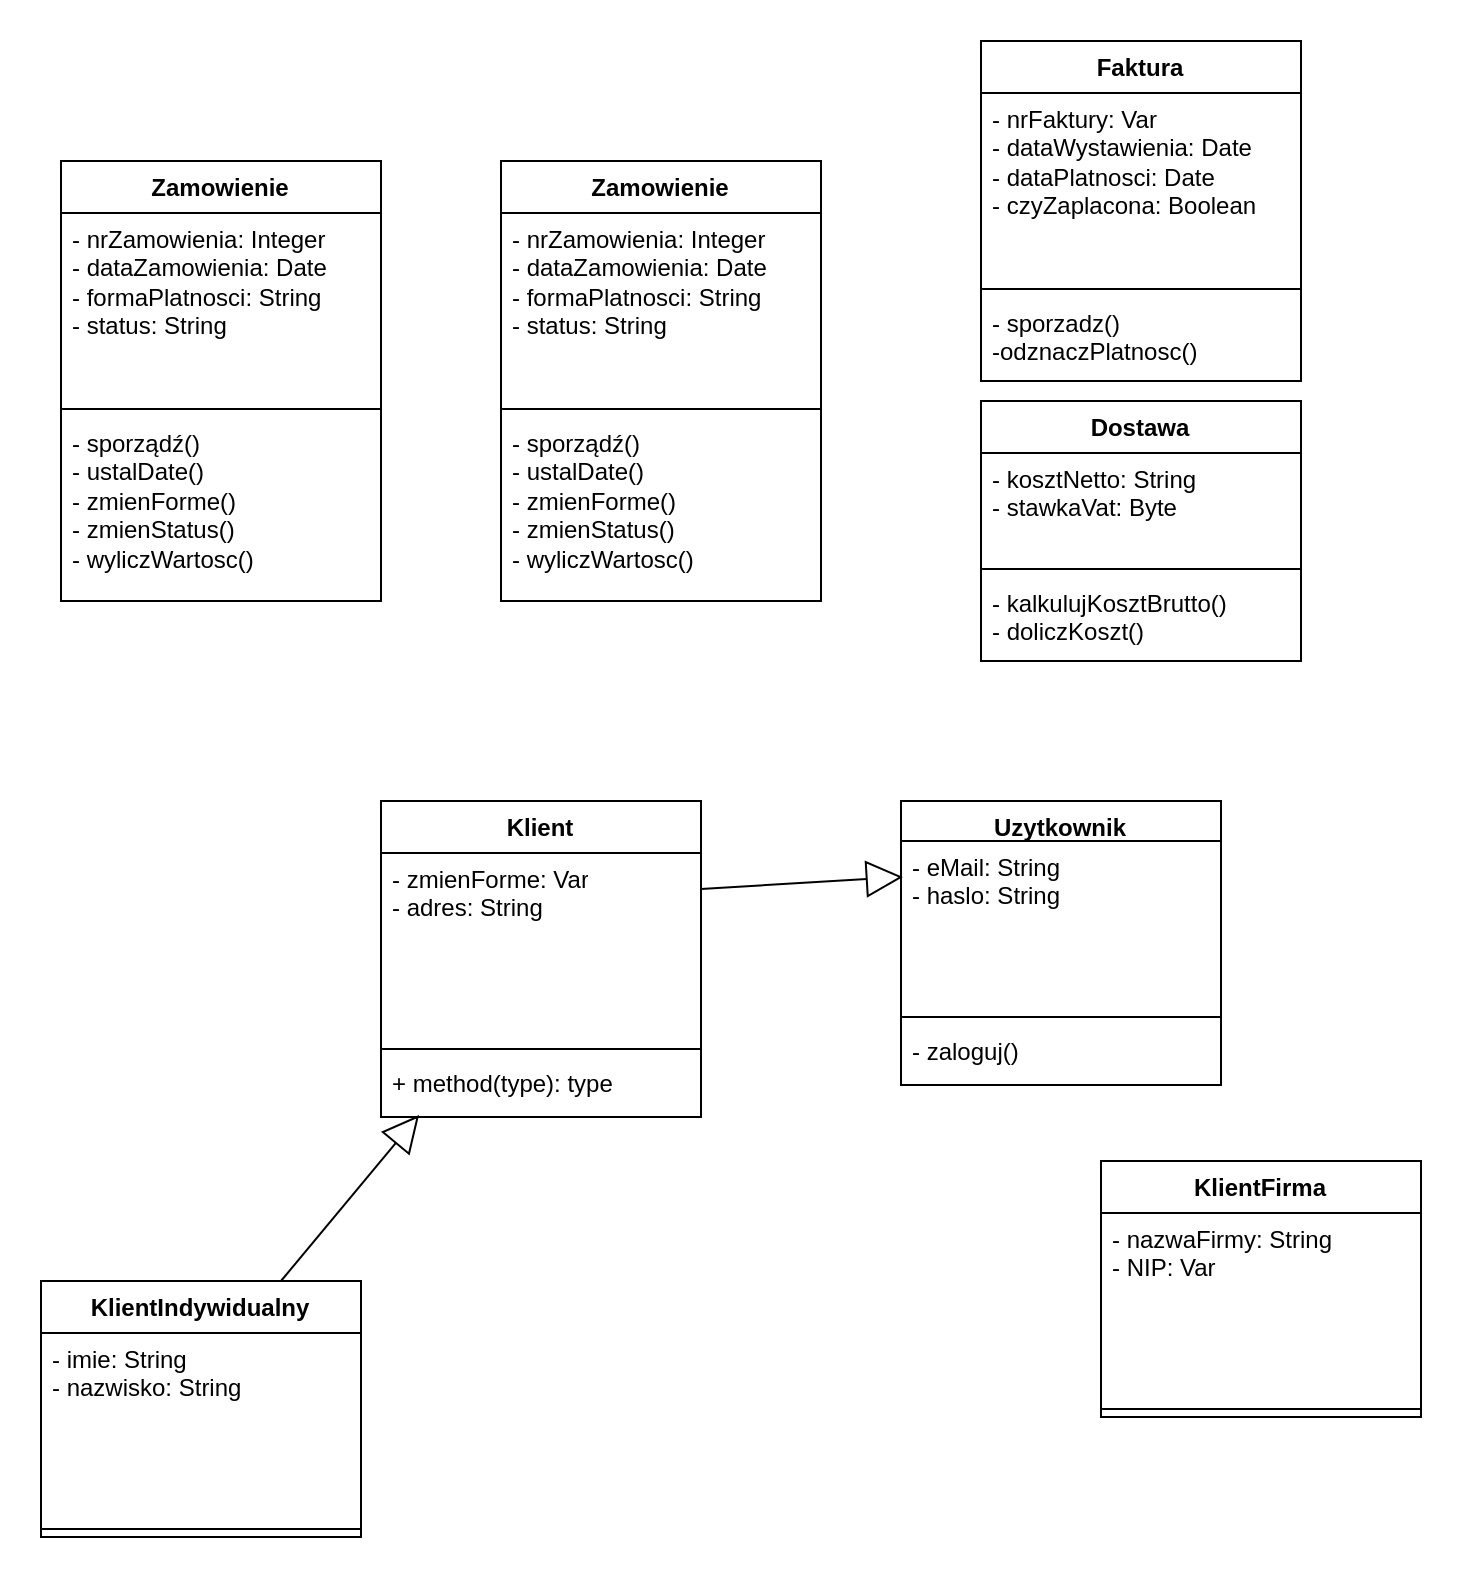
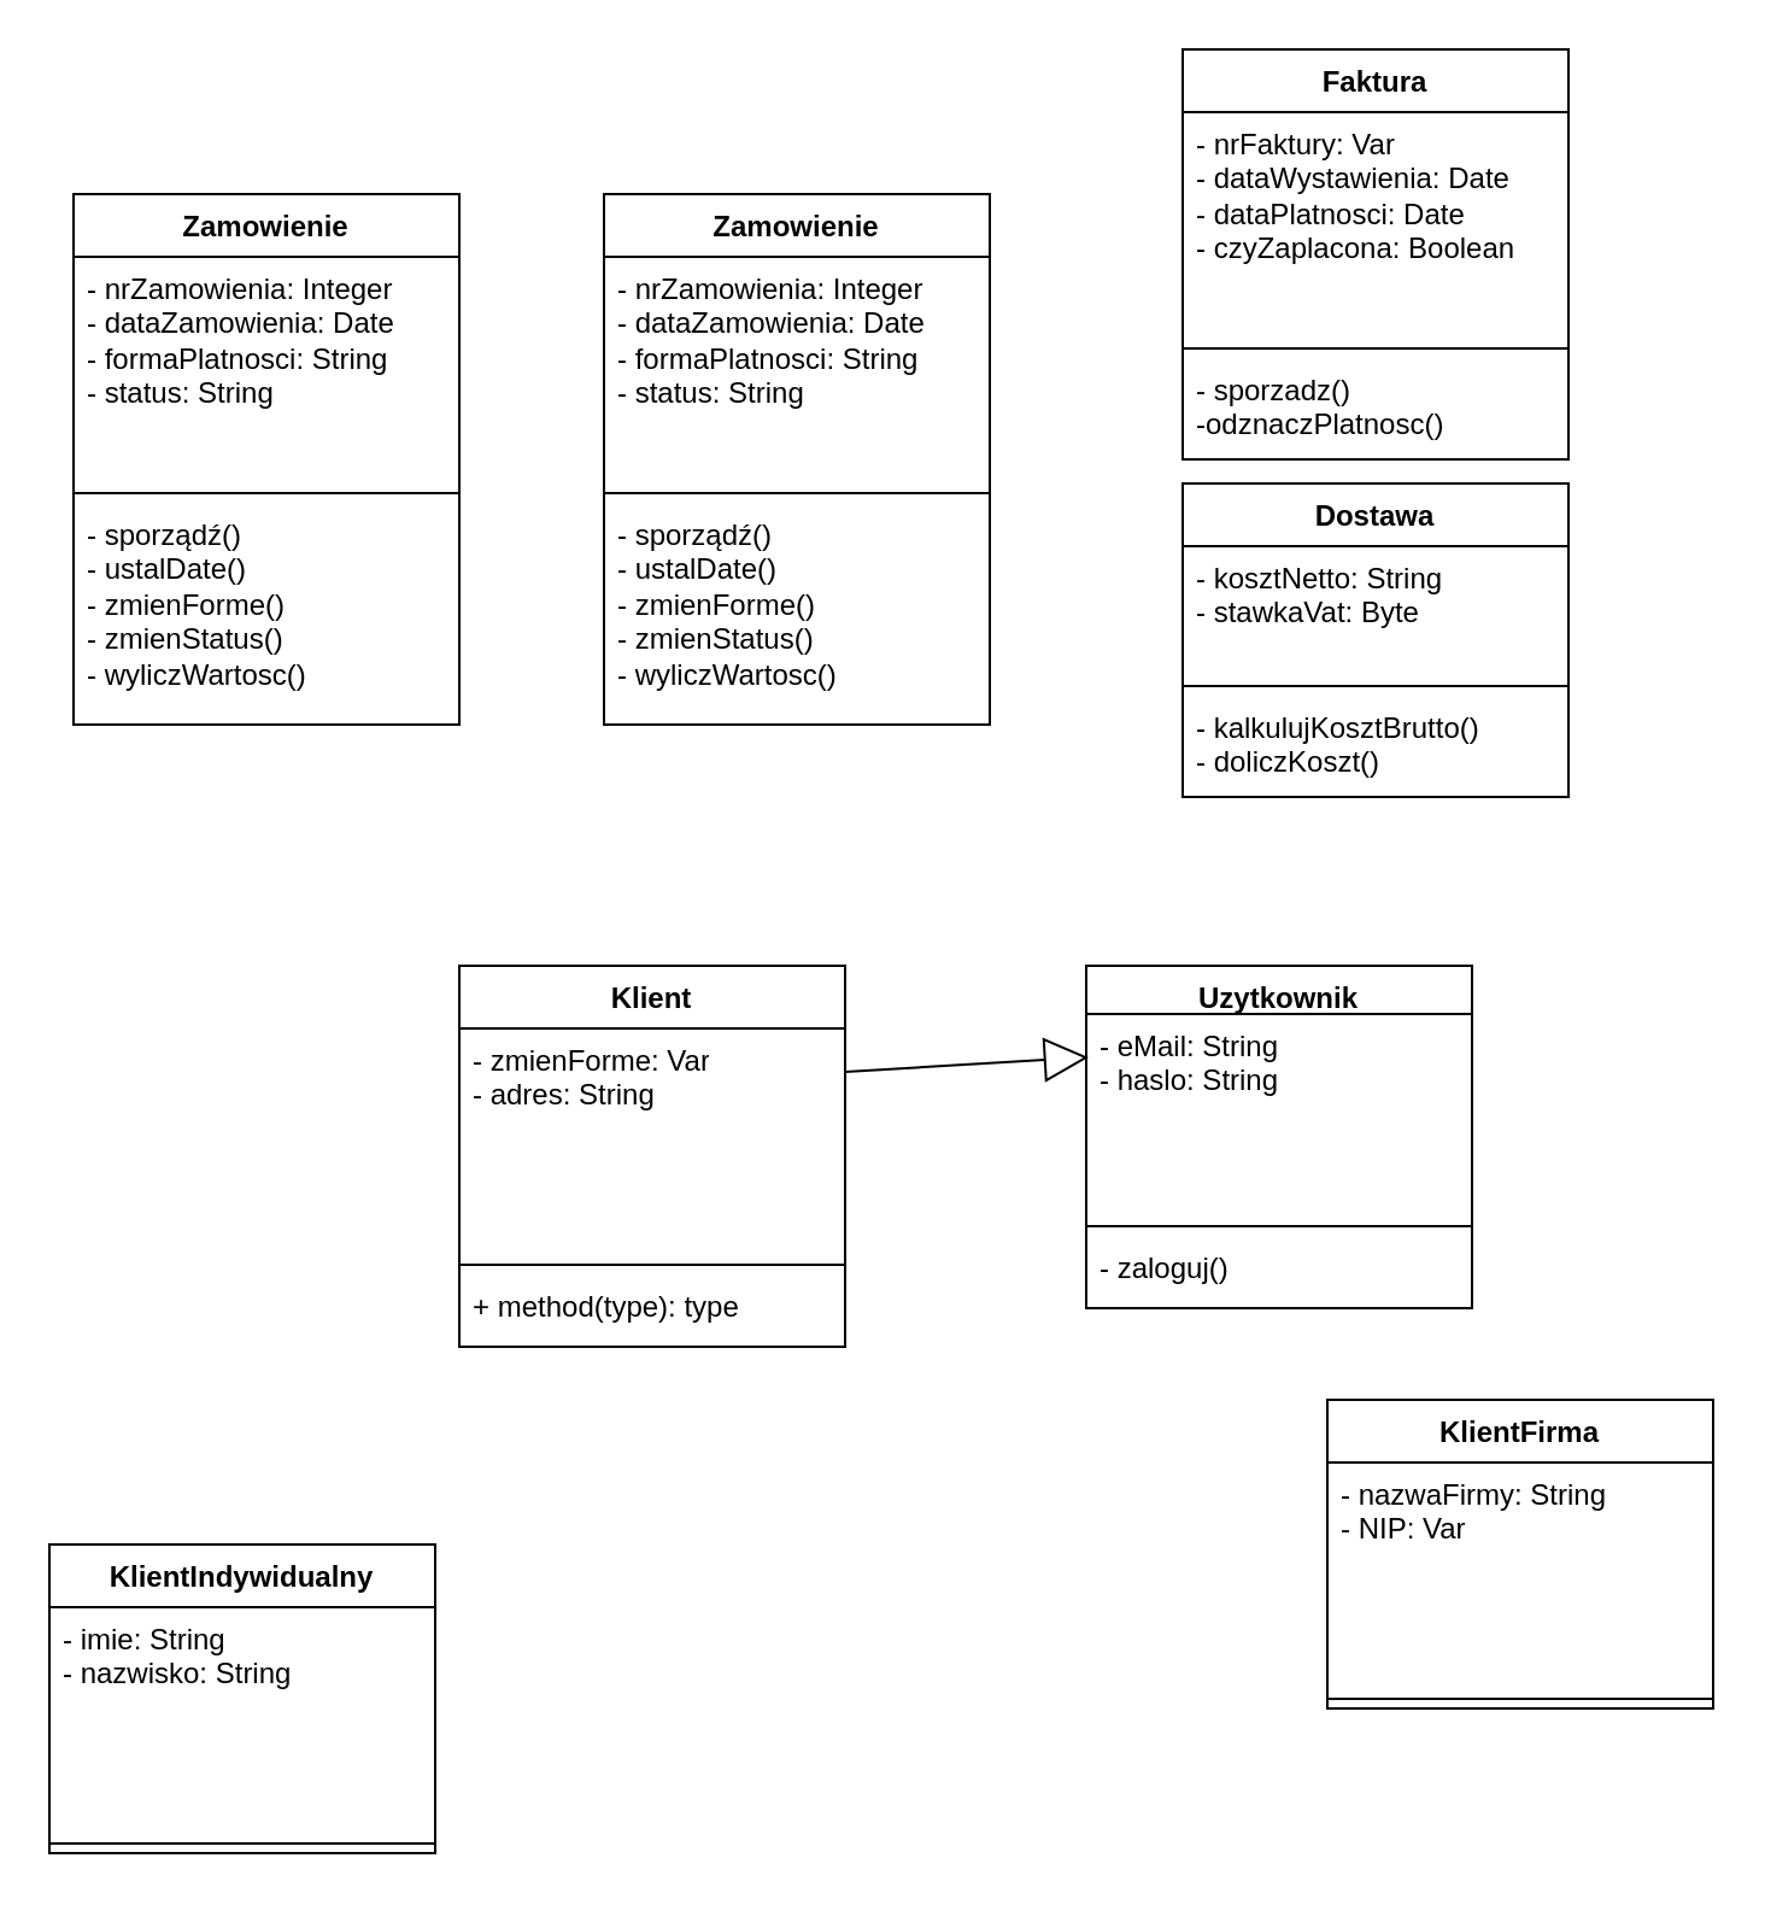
  <mxCell id="0" />
  <mxCell id="1" parent="0" />
  <mxCell id="2" value="Klient" style="swimlane;fontStyle=1;align=center;verticalAlign=top;childLayout=stackLayout;horizontal=1;startSize=26;horizontalStack=0;resizeParent=1;resizeParentMax=0;resizeLast=0;collapsible=1;marginBottom=0;whiteSpace=wrap;html=1;" vertex="1" parent="1"><mxGeometry x="190" y="400" width="160" height="158" as="geometry" /></mxCell>
  <mxCell id="3" value="&lt;div&gt;- zmienForme: Var&lt;/div&gt;&lt;div&gt;- adres: String&lt;/div&gt;" style="text;strokeColor=none;fillColor=none;align=left;verticalAlign=top;spacingLeft=4;spacingRight=4;overflow=hidden;rotatable=0;points=[[0,0.5],[1,0.5]];portConstraint=eastwest;whiteSpace=wrap;html=1;" vertex="1" parent="2"><mxGeometry y="26" width="160" height="94" as="geometry" /></mxCell>
  <mxCell id="4" value="" style="line;strokeWidth=1;fillColor=none;align=left;verticalAlign=middle;spacingTop=-1;spacingLeft=3;spacingRight=3;rotatable=0;labelPosition=right;points=[];portConstraint=eastwest;strokeColor=inherit;" vertex="1" parent="2"><mxGeometry y="120" width="160" height="8" as="geometry" /></mxCell>
  <mxCell id="5" value="+ method(type): type" style="text;strokeColor=none;fillColor=none;align=left;verticalAlign=top;spacingLeft=4;spacingRight=4;overflow=hidden;rotatable=0;points=[[0,0.5],[1,0.5]];portConstraint=eastwest;whiteSpace=wrap;html=1;" vertex="1" parent="2"><mxGeometry y="128" width="160" height="30" as="geometry" /></mxCell>
  <mxCell id="6" value="KlientIndywidualny" style="swimlane;fontStyle=1;align=center;verticalAlign=top;childLayout=stackLayout;horizontal=1;startSize=26;horizontalStack=0;resizeParent=1;resizeParentMax=0;resizeLast=0;collapsible=1;marginBottom=0;whiteSpace=wrap;html=1;" vertex="1" parent="1"><mxGeometry x="20" y="640" width="160" height="128" as="geometry" /></mxCell>
  <mxCell id="7" value="&lt;div&gt;- imie: String&lt;/div&gt;&lt;div&gt;- nazwisko: String&lt;/div&gt;" style="text;strokeColor=none;fillColor=none;align=left;verticalAlign=top;spacingLeft=4;spacingRight=4;overflow=hidden;rotatable=0;points=[[0,0.5],[1,0.5]];portConstraint=eastwest;whiteSpace=wrap;html=1;" vertex="1" parent="6"><mxGeometry y="26" width="160" height="94" as="geometry" /></mxCell>
  <mxCell id="8" value="" style="line;strokeWidth=1;fillColor=none;align=left;verticalAlign=middle;spacingTop=-1;spacingLeft=3;spacingRight=3;rotatable=0;labelPosition=right;points=[];portConstraint=eastwest;strokeColor=inherit;" vertex="1" parent="6"><mxGeometry y="120" width="160" height="8" as="geometry" /></mxCell>
  <mxCell id="9" value="KlientFirma" style="swimlane;fontStyle=1;align=center;verticalAlign=top;childLayout=stackLayout;horizontal=1;startSize=26;horizontalStack=0;resizeParent=1;resizeParentMax=0;resizeLast=0;collapsible=1;marginBottom=0;whiteSpace=wrap;html=1;" vertex="1" parent="1"><mxGeometry x="550" y="580" width="160" height="128" as="geometry" /></mxCell>
  <mxCell id="10" value="- nazwaFirmy: String&lt;div&gt;- NIP: Var&lt;/div&gt;" style="text;strokeColor=none;fillColor=none;align=left;verticalAlign=top;spacingLeft=4;spacingRight=4;overflow=hidden;rotatable=0;points=[[0,0.5],[1,0.5]];portConstraint=eastwest;whiteSpace=wrap;html=1;" vertex="1" parent="9"><mxGeometry y="26" width="160" height="94" as="geometry" /></mxCell>
  <mxCell id="11" value="" style="line;strokeWidth=1;fillColor=none;align=left;verticalAlign=middle;spacingTop=-1;spacingLeft=3;spacingRight=3;rotatable=0;labelPosition=right;points=[];portConstraint=eastwest;strokeColor=inherit;" vertex="1" parent="9"><mxGeometry y="120" width="160" height="8" as="geometry" /></mxCell>
- <mxCell id="12" value="" style="endArrow=block;endSize=16;endFill=0;html=1;rounded=0;exitX=0.75;exitY=0;exitDx=0;exitDy=0;entryX=0.119;entryY=0.967;entryDx=0;entryDy=0;entryPerimeter=0;" edge="1" parent="1" source="6" target="5"><mxGeometry width="160" relative="1" as="geometry"><mxPoint x="240" y="370" as="sourcePoint" /><mxPoint x="400" y="370" as="targetPoint" /></mxGeometry></mxCell>
  <mxCell id="13" value="Uzytkownik" style="swimlane;fontStyle=1;align=center;verticalAlign=top;childLayout=stackLayout;horizontal=1;startSize=20;horizontalStack=0;resizeParent=1;resizeParentMax=0;resizeLast=0;collapsible=1;marginBottom=0;whiteSpace=wrap;html=1;" vertex="1" parent="1"><mxGeometry x="450" y="400" width="160" height="142" as="geometry" /></mxCell>
  <mxCell id="14" value="&lt;div&gt;- eMail: String&lt;/div&gt;&lt;div&gt;- haslo: String&lt;/div&gt;" style="text;strokeColor=none;fillColor=none;align=left;verticalAlign=top;spacingLeft=4;spacingRight=4;overflow=hidden;rotatable=0;points=[[0,0.5],[1,0.5]];portConstraint=eastwest;whiteSpace=wrap;html=1;" vertex="1" parent="13"><mxGeometry y="20" width="160" height="84" as="geometry" /></mxCell>
  <mxCell id="15" value="" style="line;strokeWidth=1;fillColor=none;align=left;verticalAlign=middle;spacingTop=-1;spacingLeft=3;spacingRight=3;rotatable=0;labelPosition=right;points=[];portConstraint=eastwest;strokeColor=inherit;" vertex="1" parent="13"><mxGeometry y="104" width="160" height="8" as="geometry" /></mxCell>
  <mxCell id="16" value="- zaloguj()" style="text;strokeColor=none;fillColor=none;align=left;verticalAlign=top;spacingLeft=4;spacingRight=4;overflow=hidden;rotatable=0;points=[[0,0.5],[1,0.5]];portConstraint=eastwest;whiteSpace=wrap;html=1;" vertex="1" parent="13"><mxGeometry y="112" width="160" height="30" as="geometry" /></mxCell>
  <mxCell id="17" value="" style="endArrow=block;endSize=16;endFill=0;html=1;rounded=0;exitX=1;exitY=0.191;exitDx=0;exitDy=0;entryX=0.006;entryY=0.214;entryDx=0;entryDy=0;entryPerimeter=0;exitPerimeter=0;" edge="1" parent="1" source="3" target="14"><mxGeometry width="160" relative="1" as="geometry"><mxPoint x="424" y="370" as="sourcePoint" /><mxPoint x="320" y="310" as="targetPoint" /></mxGeometry></mxCell>
  <mxCell id="18" value="Zamowienie" style="swimlane;fontStyle=1;align=center;verticalAlign=top;childLayout=stackLayout;horizontal=1;startSize=26;horizontalStack=0;resizeParent=1;resizeParentMax=0;resizeLast=0;collapsible=1;marginBottom=0;whiteSpace=wrap;html=1;" vertex="1" parent="1"><mxGeometry x="250" y="80" width="160" height="220" as="geometry" /></mxCell>
  <mxCell id="19" value="&lt;div&gt;- nrZamowienia: Integer&lt;/div&gt;&lt;div&gt;- dataZamowienia: Date&lt;/div&gt;&lt;div&gt;- formaPlatnosci: String&lt;/div&gt;&lt;div&gt;- status: String&lt;/div&gt;" style="text;strokeColor=none;fillColor=none;align=left;verticalAlign=top;spacingLeft=4;spacingRight=4;overflow=hidden;rotatable=0;points=[[0,0.5],[1,0.5]];portConstraint=eastwest;whiteSpace=wrap;html=1;" vertex="1" parent="18"><mxGeometry y="26" width="160" height="94" as="geometry" /></mxCell>
  <mxCell id="20" value="" style="line;strokeWidth=1;fillColor=none;align=left;verticalAlign=middle;spacingTop=-1;spacingLeft=3;spacingRight=3;rotatable=0;labelPosition=right;points=[];portConstraint=eastwest;strokeColor=inherit;" vertex="1" parent="18"><mxGeometry y="120" width="160" height="8" as="geometry" /></mxCell>
  <mxCell id="21" value="- sporządź()&lt;div&gt;- ustalDate()&lt;/div&gt;&lt;div&gt;- zmienForme()&lt;/div&gt;&lt;div&gt;- zmienStatus()&lt;/div&gt;&lt;div&gt;- wyliczWartosc()&lt;/div&gt;" style="text;strokeColor=none;fillColor=none;align=left;verticalAlign=top;spacingLeft=4;spacingRight=4;overflow=hidden;rotatable=0;points=[[0,0.5],[1,0.5]];portConstraint=eastwest;whiteSpace=wrap;html=1;" vertex="1" parent="18"><mxGeometry y="128" width="160" height="92" as="geometry" /></mxCell>
  <mxCell id="22" value="Faktura" style="swimlane;fontStyle=1;align=center;verticalAlign=top;childLayout=stackLayout;horizontal=1;startSize=26;horizontalStack=0;resizeParent=1;resizeParentMax=0;resizeLast=0;collapsible=1;marginBottom=0;whiteSpace=wrap;html=1;" vertex="1" parent="1"><mxGeometry x="490" y="20" width="160" height="170" as="geometry" /></mxCell>
  <mxCell id="23" value="&lt;div&gt;- nrFaktury: Var&lt;/div&gt;&lt;div&gt;- dataWystawienia: Date&lt;/div&gt;&lt;div&gt;- dataPlatnosci: Date&lt;/div&gt;&lt;div&gt;- czyZaplacona: Boolean&lt;/div&gt;" style="text;strokeColor=none;fillColor=none;align=left;verticalAlign=top;spacingLeft=4;spacingRight=4;overflow=hidden;rotatable=0;points=[[0,0.5],[1,0.5]];portConstraint=eastwest;whiteSpace=wrap;html=1;" vertex="1" parent="22"><mxGeometry y="26" width="160" height="94" as="geometry" /></mxCell>
  <mxCell id="24" value="" style="line;strokeWidth=1;fillColor=none;align=left;verticalAlign=middle;spacingTop=-1;spacingLeft=3;spacingRight=3;rotatable=0;labelPosition=right;points=[];portConstraint=eastwest;strokeColor=inherit;" vertex="1" parent="22"><mxGeometry y="120" width="160" height="8" as="geometry" /></mxCell>
  <mxCell id="25" value="- sporzadz()&lt;div&gt;-odznaczPlatnosc()&lt;/div&gt;" style="text;strokeColor=none;fillColor=none;align=left;verticalAlign=top;spacingLeft=4;spacingRight=4;overflow=hidden;rotatable=0;points=[[0,0.5],[1,0.5]];portConstraint=eastwest;whiteSpace=wrap;html=1;" vertex="1" parent="22"><mxGeometry y="128" width="160" height="42" as="geometry" /></mxCell>
  <mxCell id="26" value="Dostawa" style="swimlane;fontStyle=1;align=center;verticalAlign=top;childLayout=stackLayout;horizontal=1;startSize=26;horizontalStack=0;resizeParent=1;resizeParentMax=0;resizeLast=0;collapsible=1;marginBottom=0;whiteSpace=wrap;html=1;" vertex="1" parent="1"><mxGeometry x="490" y="200" width="160" height="130" as="geometry" /></mxCell>
  <mxCell id="27" value="&lt;div&gt;&lt;span style=&quot;background-color: initial;&quot;&gt;- kosztNetto: String&lt;/span&gt;&lt;br&gt;&lt;/div&gt;&lt;div&gt;- stawkaVat: Byte&lt;/div&gt;" style="text;strokeColor=none;fillColor=none;align=left;verticalAlign=top;spacingLeft=4;spacingRight=4;overflow=hidden;rotatable=0;points=[[0,0.5],[1,0.5]];portConstraint=eastwest;whiteSpace=wrap;html=1;" vertex="1" parent="26"><mxGeometry y="26" width="160" height="54" as="geometry" /></mxCell>
  <mxCell id="28" value="" style="line;strokeWidth=1;fillColor=none;align=left;verticalAlign=middle;spacingTop=-1;spacingLeft=3;spacingRight=3;rotatable=0;labelPosition=right;points=[];portConstraint=eastwest;strokeColor=inherit;" vertex="1" parent="26"><mxGeometry y="80" width="160" height="8" as="geometry" /></mxCell>
  <mxCell id="29" value="- kalkulujKosztBrutto()&lt;div&gt;- doliczKoszt()&lt;/div&gt;" style="text;strokeColor=none;fillColor=none;align=left;verticalAlign=top;spacingLeft=4;spacingRight=4;overflow=hidden;rotatable=0;points=[[0,0.5],[1,0.5]];portConstraint=eastwest;whiteSpace=wrap;html=1;" vertex="1" parent="26"><mxGeometry y="88" width="160" height="42" as="geometry" /></mxCell>
  <mxCell id="30" value="Zamowienie" style="swimlane;fontStyle=1;align=center;verticalAlign=top;childLayout=stackLayout;horizontal=1;startSize=26;horizontalStack=0;resizeParent=1;resizeParentMax=0;resizeLast=0;collapsible=1;marginBottom=0;whiteSpace=wrap;html=1;" vertex="1" parent="1"><mxGeometry x="30" y="80" width="160" height="220" as="geometry" /></mxCell>
  <mxCell id="31" value="&lt;div&gt;- nrZamowienia: Integer&lt;/div&gt;&lt;div&gt;- dataZamowienia: Date&lt;/div&gt;&lt;div&gt;- formaPlatnosci: String&lt;/div&gt;&lt;div&gt;- status: String&lt;/div&gt;" style="text;strokeColor=none;fillColor=none;align=left;verticalAlign=top;spacingLeft=4;spacingRight=4;overflow=hidden;rotatable=0;points=[[0,0.5],[1,0.5]];portConstraint=eastwest;whiteSpace=wrap;html=1;" vertex="1" parent="30"><mxGeometry y="26" width="160" height="94" as="geometry" /></mxCell>
  <mxCell id="32" value="" style="line;strokeWidth=1;fillColor=none;align=left;verticalAlign=middle;spacingTop=-1;spacingLeft=3;spacingRight=3;rotatable=0;labelPosition=right;points=[];portConstraint=eastwest;strokeColor=inherit;" vertex="1" parent="30"><mxGeometry y="120" width="160" height="8" as="geometry" /></mxCell>
  <mxCell id="33" value="- sporządź()&lt;div&gt;- ustalDate()&lt;/div&gt;&lt;div&gt;- zmienForme()&lt;/div&gt;&lt;div&gt;- zmienStatus()&lt;/div&gt;&lt;div&gt;- wyliczWartosc()&lt;/div&gt;" style="text;strokeColor=none;fillColor=none;align=left;verticalAlign=top;spacingLeft=4;spacingRight=4;overflow=hidden;rotatable=0;points=[[0,0.5],[1,0.5]];portConstraint=eastwest;whiteSpace=wrap;html=1;" vertex="1" parent="30"><mxGeometry y="128" width="160" height="92" as="geometry" /></mxCell>
